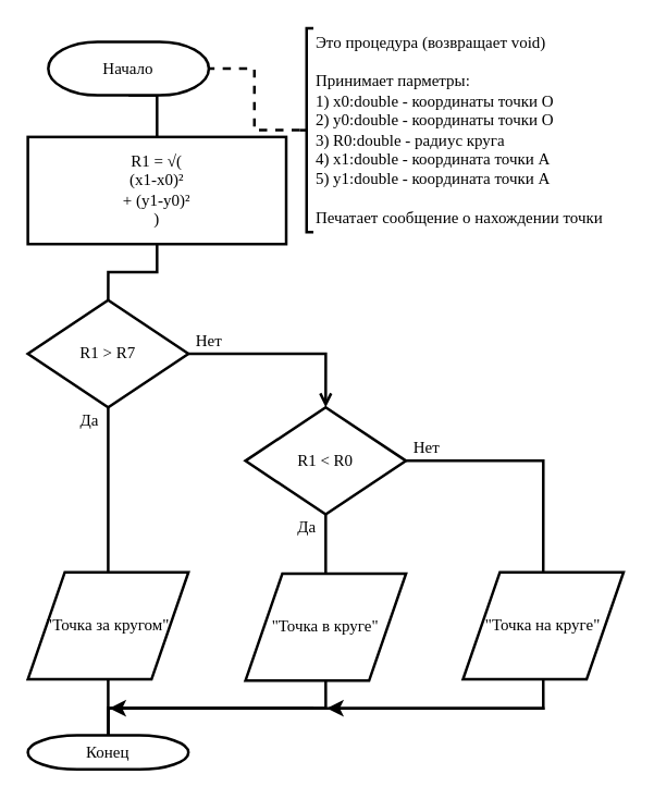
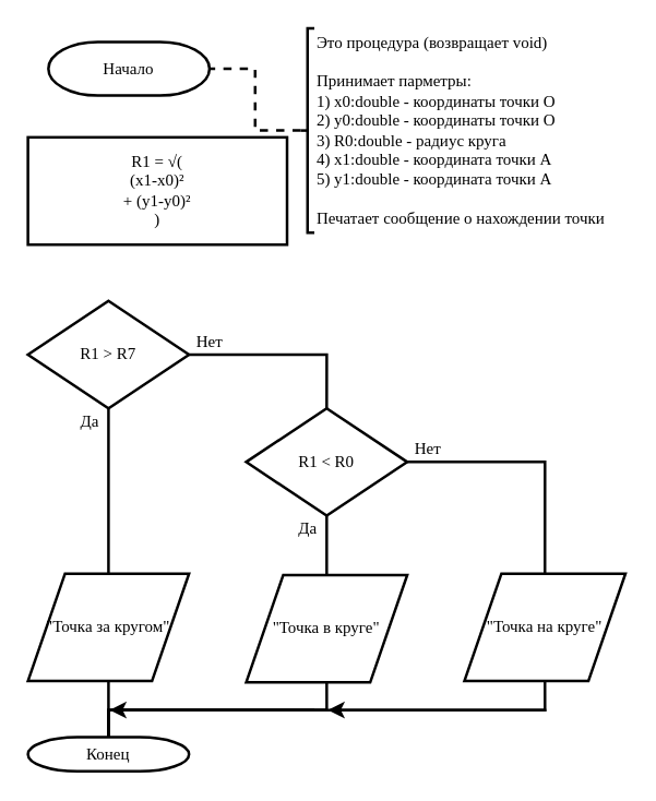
  <mxCell id="0" />
  <mxCell id="1" parent="0" />
- <mxCell id="2" style="edgeStyle=orthogonalEdgeStyle;rounded=0;orthogonalLoop=1;jettySize=auto;html=1;exitX=0.5;exitY=1;exitDx=0;exitDy=0;exitPerimeter=0;entryX=0.5;entryY=0;entryDx=0;entryDy=0;strokeWidth=2;endArrow=none;endFill=0;fontFamily=Times New Roman;fontSource=https%3A%2F%2Ffonts.googleapis.com%2Fcss%3Ffamily%3DTimes%2BNew%2BRoman;" parent="1" source="3" target="5" edge="1"><mxGeometry relative="1" as="geometry" /></mxCell>
  <mxCell id="3" value="Начало" style="strokeWidth=2;html=1;shape=mxgraph.flowchart.terminator;whiteSpace=wrap;rounded=0;fontFamily=Times New Roman;fillColor=default;fontSource=https%3A%2F%2Ffonts.googleapis.com%2Fcss%3Ffamily%3DTimes%2BNew%2BRoman;" parent="1" vertex="1"><mxGeometry x="35" y="30" width="118.11" height="39.37" as="geometry" /></mxCell>
- <mxCell id="4" style="edgeStyle=orthogonalEdgeStyle;rounded=0;orthogonalLoop=1;jettySize=auto;html=1;exitX=0.5;exitY=1;exitDx=0;exitDy=0;entryX=0.5;entryY=0;entryDx=0;entryDy=0;entryPerimeter=0;strokeWidth=2;endArrow=none;endFill=0;fontFamily=Times New Roman;fontSource=https%3A%2F%2Ffonts.googleapis.com%2Fcss%3Ffamily%3DTimes%2BNew%2BRoman;" parent="1" source="5" target="8" edge="1"><mxGeometry relative="1" as="geometry" /></mxCell>
  <mxCell id="5" value="R1 =&amp;nbsp;√(&lt;br&gt;(x1-x0)²&lt;br&gt;+ (y1-y0)²&lt;br&gt;)" style="rounded=0;whiteSpace=wrap;html=1;absoluteArcSize=1;arcSize=14;strokeWidth=2;fontFamily=Times New Roman;fillColor=default;fontSource=https%3A%2F%2Ffonts.googleapis.com%2Fcss%3Ffamily%3DTimes%2BNew%2BRoman;" parent="1" vertex="1"><mxGeometry x="20" y="100" width="190" height="78.74" as="geometry" /></mxCell>
- <mxCell id="6" style="edgeStyle=orthogonalEdgeStyle;rounded=0;orthogonalLoop=1;jettySize=auto;html=1;exitX=1;exitY=0.5;exitDx=0;exitDy=0;exitPerimeter=0;entryX=0.5;entryY=0;entryDx=0;entryDy=0;entryPerimeter=0;strokeWidth=2;endArrow=open;endFill=0;fontFamily=Times New Roman;fontSource=https%3A%2F%2Ffonts.googleapis.com%2Fcss%3Ffamily%3DTimes%2BNew%2BRoman;" parent="1" source="8" target="11" edge="1"><mxGeometry relative="1" as="geometry" /></mxCell>
+ <mxCell id="6" style="edgeStyle=orthogonalEdgeStyle;rounded=0;orthogonalLoop=1;jettySize=auto;html=1;exitX=1;exitY=0.5;exitDx=0;exitDy=0;exitPerimeter=0;entryX=0.5;entryY=0;entryDx=0;entryDy=0;entryPerimeter=0;strokeWidth=2;endArrow=none;endFill=0;fontFamily=Times New Roman;fontSource=https%3A%2F%2Ffonts.googleapis.com%2Fcss%3Ffamily%3DTimes%2BNew%2BRoman;" parent="1" source="8" target="11" edge="1"><mxGeometry relative="1" as="geometry" /></mxCell>
  <mxCell id="7" style="edgeStyle=orthogonalEdgeStyle;rounded=0;orthogonalLoop=1;jettySize=auto;html=1;exitX=0.5;exitY=1;exitDx=0;exitDy=0;exitPerimeter=0;entryX=0.5;entryY=0;entryDx=0;entryDy=0;strokeWidth=2;endArrow=none;endFill=0;fontFamily=Times New Roman;fontSource=https%3A%2F%2Ffonts.googleapis.com%2Fcss%3Ffamily%3DTimes%2BNew%2BRoman;" parent="1" source="8" target="13" edge="1"><mxGeometry relative="1" as="geometry" /></mxCell>
  <mxCell id="8" value="R1 &amp;gt; R7" style="strokeWidth=2;html=1;shape=mxgraph.flowchart.decision;whiteSpace=wrap;rounded=0;fillColor=default;fontFamily=Times New Roman;fontSource=https%3A%2F%2Ffonts.googleapis.com%2Fcss%3Ffamily%3DTimes%2BNew%2BRoman;" parent="1" vertex="1"><mxGeometry x="20" y="220" width="118.11" height="78.74" as="geometry" /></mxCell>
  <mxCell id="9" style="edgeStyle=orthogonalEdgeStyle;rounded=0;orthogonalLoop=1;jettySize=auto;html=1;exitX=0.5;exitY=1;exitDx=0;exitDy=0;exitPerimeter=0;entryX=0.5;entryY=0;entryDx=0;entryDy=0;strokeWidth=2;endArrow=none;endFill=0;fontFamily=Times New Roman;fontSource=https%3A%2F%2Ffonts.googleapis.com%2Fcss%3Ffamily%3DTimes%2BNew%2BRoman;" parent="1" source="11" target="15" edge="1"><mxGeometry relative="1" as="geometry" /></mxCell>
  <mxCell id="10" style="edgeStyle=orthogonalEdgeStyle;rounded=0;orthogonalLoop=1;jettySize=auto;html=1;exitX=1;exitY=0.5;exitDx=0;exitDy=0;exitPerimeter=0;entryX=0.5;entryY=0;entryDx=0;entryDy=0;strokeWidth=2;endArrow=none;endFill=0;fontFamily=Times New Roman;fontSource=https%3A%2F%2Ffonts.googleapis.com%2Fcss%3Ffamily%3DTimes%2BNew%2BRoman;" parent="1" source="11" target="17" edge="1"><mxGeometry relative="1" as="geometry" /></mxCell>
  <mxCell id="11" value="R1 &amp;lt; R0" style="strokeWidth=2;html=1;shape=mxgraph.flowchart.decision;whiteSpace=wrap;rounded=0;fillColor=default;fontFamily=Times New Roman;fontSource=https%3A%2F%2Ffonts.googleapis.com%2Fcss%3Ffamily%3DTimes%2BNew%2BRoman;" parent="1" vertex="1"><mxGeometry x="180" y="298.74" width="118.11" height="78.74" as="geometry" /></mxCell>
  <mxCell id="12" style="edgeStyle=orthogonalEdgeStyle;rounded=0;orthogonalLoop=1;jettySize=auto;html=1;exitX=0.5;exitY=1;exitDx=0;exitDy=0;entryX=0.5;entryY=0;entryDx=0;entryDy=0;entryPerimeter=0;endArrow=none;endFill=0;strokeWidth=2;fontFamily=Times New Roman;fontSource=https%3A%2F%2Ffonts.googleapis.com%2Fcss%3Ffamily%3DTimes%2BNew%2BRoman;" parent="1" source="13" target="18" edge="1"><mxGeometry relative="1" as="geometry" /></mxCell>
  <mxCell id="13" value="&quot;Точка за кругом&quot;" style="shape=parallelogram;html=1;strokeWidth=2;perimeter=parallelogramPerimeter;whiteSpace=wrap;rounded=0;arcSize=12;size=0.23;fillColor=default;fontFamily=Times New Roman;fontSource=https%3A%2F%2Ffonts.googleapis.com%2Fcss%3Ffamily%3DTimes%2BNew%2BRoman;" parent="1" vertex="1"><mxGeometry x="20" y="420" width="118.11" height="78.74" as="geometry" /></mxCell>
  <mxCell id="14" style="edgeStyle=orthogonalEdgeStyle;rounded=0;orthogonalLoop=1;jettySize=auto;html=1;exitX=0.5;exitY=1;exitDx=0;exitDy=0;entryX=0.5;entryY=0;entryDx=0;entryDy=0;entryPerimeter=0;endArrow=none;endFill=0;strokeWidth=2;fontFamily=Times New Roman;fontSource=https%3A%2F%2Ffonts.googleapis.com%2Fcss%3Ffamily%3DTimes%2BNew%2BRoman;" parent="1" source="15" target="18" edge="1"><mxGeometry relative="1" as="geometry" /></mxCell>
  <mxCell id="15" value="&quot;Точка в круге&quot;" style="shape=parallelogram;html=1;strokeWidth=2;perimeter=parallelogramPerimeter;whiteSpace=wrap;rounded=0;arcSize=12;size=0.23;fillColor=default;fontFamily=Times New Roman;fontSource=https%3A%2F%2Ffonts.googleapis.com%2Fcss%3Ffamily%3DTimes%2BNew%2BRoman;" parent="1" vertex="1"><mxGeometry x="180" y="421" width="118.11" height="78.74" as="geometry" /></mxCell>
  <mxCell id="16" style="edgeStyle=orthogonalEdgeStyle;rounded=0;orthogonalLoop=1;jettySize=auto;html=1;exitX=0.5;exitY=1;exitDx=0;exitDy=0;entryX=0.5;entryY=0;entryDx=0;entryDy=0;entryPerimeter=0;endArrow=none;endFill=0;strokeWidth=2;fontFamily=Times New Roman;fontSource=https%3A%2F%2Ffonts.googleapis.com%2Fcss%3Ffamily%3DTimes%2BNew%2BRoman;" parent="1" source="17" target="18" edge="1"><mxGeometry relative="1" as="geometry"><Array as="points"><mxPoint x="399" y="520" /><mxPoint x="79" y="520" /></Array></mxGeometry></mxCell>
  <mxCell id="17" value="&quot;Точка на круге&quot;" style="shape=parallelogram;html=1;strokeWidth=2;perimeter=parallelogramPerimeter;whiteSpace=wrap;rounded=0;arcSize=12;size=0.23;fillColor=default;fontFamily=Times New Roman;fontSource=https%3A%2F%2Ffonts.googleapis.com%2Fcss%3Ffamily%3DTimes%2BNew%2BRoman;" parent="1" vertex="1"><mxGeometry x="340" y="420" width="118.11" height="78.74" as="geometry" /></mxCell>
  <mxCell id="18" value="Конец" style="strokeWidth=2;html=1;shape=mxgraph.flowchart.terminator;whiteSpace=wrap;rounded=0;fontFamily=Times New Roman;fillColor=default;fontSource=https%3A%2F%2Ffonts.googleapis.com%2Fcss%3Ffamily%3DTimes%2BNew%2BRoman;" parent="1" vertex="1"><mxGeometry x="20" y="540" width="118.11" height="25" as="geometry" /></mxCell>
  <mxCell id="19" value="" style="endArrow=classic;html=1;rounded=0;strokeWidth=2;fontFamily=Times New Roman;fontSource=https%3A%2F%2Ffonts.googleapis.com%2Fcss%3Ffamily%3DTimes%2BNew%2BRoman;" parent="1" edge="1"><mxGeometry width="50" height="50" relative="1" as="geometry"><mxPoint x="400" y="520" as="sourcePoint" /><mxPoint x="240" y="520" as="targetPoint" /></mxGeometry></mxCell>
  <mxCell id="20" value="" style="endArrow=classic;html=1;rounded=0;strokeWidth=2;fontFamily=Times New Roman;fontSource=https%3A%2F%2Ffonts.googleapis.com%2Fcss%3Ffamily%3DTimes%2BNew%2BRoman;" parent="1" edge="1"><mxGeometry width="50" height="50" relative="1" as="geometry"><mxPoint x="230" y="520" as="sourcePoint" /><mxPoint x="80" y="520" as="targetPoint" /></mxGeometry></mxCell>
  <mxCell id="21" style="edgeStyle=orthogonalEdgeStyle;rounded=0;orthogonalLoop=1;jettySize=auto;html=1;exitX=0;exitY=0.5;exitDx=0;exitDy=0;exitPerimeter=0;entryX=1;entryY=0.5;entryDx=0;entryDy=0;entryPerimeter=0;endArrow=none;endFill=0;strokeWidth=2;dashed=1;fontFamily=Times New Roman;fontSource=https%3A%2F%2Ffonts.googleapis.com%2Fcss%3Ffamily%3DTimes%2BNew%2BRoman;" parent="1" source="22" target="3" edge="1"><mxGeometry relative="1" as="geometry" /></mxCell>
  <mxCell id="22" value="Это процедура (возвращает void)&lt;br&gt;&lt;br&gt;Принимает парметры:&lt;br&gt;1) x0:double - координаты точки O&lt;br&gt;2) y0:double - координаты точки O&lt;br&gt;3) R0:double - радиус круга&lt;br&gt;4) x1:double - координата точки A&lt;br&gt;5) y1:double - координата точки A&lt;br&gt;&lt;br&gt;Печатает сообщение о нахождении точки" style="strokeWidth=2;html=1;shape=mxgraph.flowchart.annotation_2;align=left;labelPosition=right;pointerEvents=1;rounded=0;fontFamily=Times New Roman;fillColor=none;fontSource=https%3A%2F%2Ffonts.googleapis.com%2Fcss%3Ffamily%3DTimes%2BNew%2BRoman;" parent="1" vertex="1"><mxGeometry x="220" y="20" width="10" height="150" as="geometry" /></mxCell>
  <mxCell id="23" value="Нет" style="text;html=1;align=center;verticalAlign=middle;resizable=0;points=[];autosize=1;strokeColor=none;fillColor=none;fontFamily=Times New Roman;fontSource=https%3A%2F%2Ffonts.googleapis.com%2Fcss%3Ffamily%3DTimes%2BNew%2BRoman;" parent="1" vertex="1"><mxGeometry x="133.11" y="235" width="40" height="30" as="geometry" /></mxCell>
  <mxCell id="24" value="Нет" style="text;html=1;align=center;verticalAlign=middle;resizable=0;points=[];autosize=1;strokeColor=none;fillColor=none;fontFamily=Times New Roman;fontSource=https%3A%2F%2Ffonts.googleapis.com%2Fcss%3Ffamily%3DTimes%2BNew%2BRoman;" parent="1" vertex="1"><mxGeometry x="293.11" y="313.74" width="40" height="30" as="geometry" /></mxCell>
  <mxCell id="25" value="Да" style="text;html=1;align=center;verticalAlign=middle;resizable=0;points=[];autosize=1;strokeColor=none;fillColor=none;fontFamily=Times New Roman;fontSource=https%3A%2F%2Ffonts.googleapis.com%2Fcss%3Ffamily%3DTimes%2BNew%2BRoman;" parent="1" vertex="1"><mxGeometry x="205" y="372.48" width="40" height="30" as="geometry" /></mxCell>
  <mxCell id="26" value="Да" style="text;html=1;align=center;verticalAlign=middle;resizable=0;points=[];autosize=1;strokeColor=none;fillColor=none;fontFamily=Times New Roman;fontSource=https%3A%2F%2Ffonts.googleapis.com%2Fcss%3Ffamily%3DTimes%2BNew%2BRoman;" parent="1" vertex="1"><mxGeometry x="45" y="293.74" width="40" height="30" as="geometry" /></mxCell>
